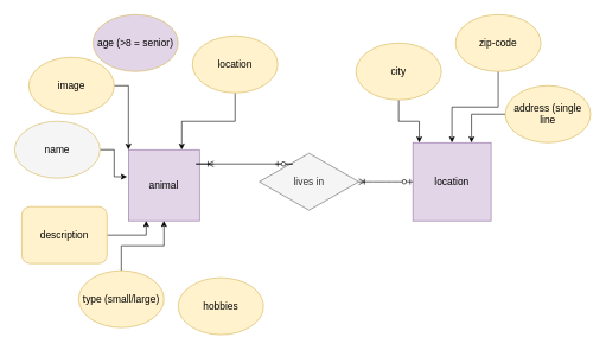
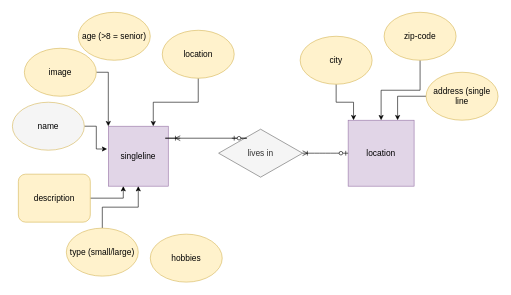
  <mxCell id="0" />
  <mxCell id="1" parent="0" />
  <mxCell id="2" value="location" style="whiteSpace=wrap;html=1;aspect=fixed;fontSize=14;fillColor=#e1d5e7;strokeColor=#9673a6;" parent="1" vertex="1"><mxGeometry x="580" y="200" width="110" height="110" as="geometry" /></mxCell>
- <mxCell id="3" value="animal" style="whiteSpace=wrap;html=1;aspect=fixed;fontSize=14;fillColor=#e1d5e7;strokeColor=#9673a6;" parent="1" vertex="1"><mxGeometry x="180" y="210" width="100" height="100" as="geometry" /></mxCell>
+ <mxCell id="3" value="singleline" style="whiteSpace=wrap;html=1;aspect=fixed;fontSize=14;fillColor=#e1d5e7;strokeColor=#9673a6;" parent="1" vertex="1"><mxGeometry x="180" y="210" width="100" height="100" as="geometry" /></mxCell>
  <mxCell id="4" value="lives in" style="rhombus;whiteSpace=wrap;html=1;fontSize=14;fillColor=#f5f5f5;strokeColor=#666666;fontColor=#333333;" parent="1" vertex="1"><mxGeometry x="364" y="215" width="140" height="80" as="geometry" /></mxCell>
  <mxCell id="5" style="edgeStyle=orthogonalEdgeStyle;rounded=0;orthogonalLoop=1;jettySize=auto;html=1;exitX=0;exitY=0.5;exitDx=0;exitDy=0;entryX=0.75;entryY=0;entryDx=0;entryDy=0;fontSize=14;" edge="1" parent="1" source="6" target="2"><mxGeometry relative="1" as="geometry" /></mxCell>
  <mxCell id="6" value="address (single&lt;br style=&quot;font-size: 14px;&quot;&gt;line" style="ellipse;whiteSpace=wrap;html=1;fontSize=14;fillColor=#fff2cc;strokeColor=#d6b656;" parent="1" vertex="1"><mxGeometry x="710" y="120" width="120" height="80" as="geometry" /></mxCell>
  <mxCell id="7" style="edgeStyle=orthogonalEdgeStyle;rounded=0;orthogonalLoop=1;jettySize=auto;html=1;fontSize=14;" edge="1" parent="1" source="8" target="2"><mxGeometry relative="1" as="geometry" /></mxCell>
  <mxCell id="8" value="zip-code" style="ellipse;whiteSpace=wrap;html=1;fontSize=14;fillColor=#fff2cc;strokeColor=#d6b656;" parent="1" vertex="1"><mxGeometry x="640" y="20" width="120" height="80" as="geometry" /></mxCell>
  <mxCell id="9" style="edgeStyle=orthogonalEdgeStyle;rounded=0;orthogonalLoop=1;jettySize=auto;html=1;entryX=0.082;entryY=0;entryDx=0;entryDy=0;entryPerimeter=0;fontSize=14;" edge="1" parent="1" source="10" target="2"><mxGeometry relative="1" as="geometry" /></mxCell>
  <mxCell id="10" value="city" style="ellipse;whiteSpace=wrap;html=1;fontSize=14;fillColor=#fff2cc;strokeColor=#d6b656;" parent="1" vertex="1"><mxGeometry x="500" y="60" width="120" height="80" as="geometry" /></mxCell>
  <mxCell id="11" style="edgeStyle=orthogonalEdgeStyle;rounded=0;orthogonalLoop=1;jettySize=auto;html=1;entryX=0;entryY=0;entryDx=0;entryDy=0;fontSize=14;" edge="1" parent="1" source="12" target="3"><mxGeometry relative="1" as="geometry" /></mxCell>
  <mxCell id="12" value="image" style="ellipse;whiteSpace=wrap;html=1;fontSize=14;fillColor=#fff2cc;strokeColor=#d6b656;" vertex="1" parent="1"><mxGeometry x="40" y="80" width="120" height="80" as="geometry" /></mxCell>
  <mxCell id="13" style="edgeStyle=orthogonalEdgeStyle;rounded=0;orthogonalLoop=1;jettySize=auto;html=1;entryX=-0.02;entryY=0.38;entryDx=0;entryDy=0;entryPerimeter=0;fontSize=14;" edge="1" parent="1" source="14" target="3"><mxGeometry relative="1" as="geometry" /></mxCell>
  <mxCell id="14" value="name" style="ellipse;whiteSpace=wrap;html=1;fontSize=14;fillColor=#f5f5f5;strokeColor=#d6b656;" vertex="1" parent="1"><mxGeometry y="170" width="120" height="80" as="geometry" x="20" /></mxCell>
  <mxCell id="15" style="edgeStyle=orthogonalEdgeStyle;rounded=0;orthogonalLoop=1;jettySize=auto;html=1;entryX=0.25;entryY=1;entryDx=0;entryDy=0;fontSize=14;" edge="1" parent="1" source="16" target="3"><mxGeometry relative="1" as="geometry" /></mxCell>
  <mxCell id="16" value="description" style="whiteSpace=wrap;html=1;fontSize=14;fillColor=#fff2cc;strokeColor=#d6b656;rounded=1;" vertex="1" parent="1"><mxGeometry x="30" y="290" width="120" height="80" as="geometry" /></mxCell>
- <mxCell id="17" value="age (&amp;gt;8 = senior)" style="ellipse;whiteSpace=wrap;html=1;fontSize=14;fillColor=#e1d5e7;strokeColor=#d6b656;" vertex="1" parent="1"><mxGeometry x="130" y="20" width="120" height="80" as="geometry" /></mxCell>
+ <mxCell id="17" value="age (&amp;gt;8 = senior)" style="ellipse;whiteSpace=wrap;html=1;fontSize=14;fillColor=#fff2cc;strokeColor=#d6b656;" vertex="1" parent="1"><mxGeometry x="130" y="20" width="120" height="80" as="geometry" /></mxCell>
  <mxCell id="18" style="edgeStyle=orthogonalEdgeStyle;rounded=0;orthogonalLoop=1;jettySize=auto;html=1;entryX=0.5;entryY=1;entryDx=0;entryDy=0;fontSize=14;" edge="1" parent="1" source="19" target="3"><mxGeometry relative="1" as="geometry" /></mxCell>
  <mxCell id="19" value="type (small/large)" style="ellipse;whiteSpace=wrap;html=1;fontSize=14;fillColor=#fff2cc;strokeColor=#d6b656;" vertex="1" parent="1"><mxGeometry x="110" y="380" width="120" height="80" as="geometry" /></mxCell>
  <mxCell id="20" style="edgeStyle=orthogonalEdgeStyle;rounded=0;orthogonalLoop=1;jettySize=auto;html=1;entryX=0.75;entryY=0;entryDx=0;entryDy=0;fontSize=14;" edge="1" parent="1" source="21" target="3"><mxGeometry relative="1" as="geometry" /></mxCell>
  <mxCell id="21" value="location" style="ellipse;whiteSpace=wrap;html=1;fontSize=14;fillColor=#fff2cc;strokeColor=#d6b656;" vertex="1" parent="1"><mxGeometry x="270" y="50" width="120" height="80" as="geometry" /></mxCell>
  <mxCell id="22" value="hobbies" style="ellipse;whiteSpace=wrap;html=1;fontSize=14;fillColor=#fff2cc;strokeColor=#d6b656;" vertex="1" parent="1"><mxGeometry x="250" y="390" width="120" height="80" as="geometry" /></mxCell>
  <mxCell id="23" value="" style="edgeStyle=entityRelationEdgeStyle;fontSize=14;html=1;endArrow=ERoneToMany;startArrow=ERzeroToOne;" edge="1" parent="1" source="2" target="4"><mxGeometry width="100" height="100" relative="1" as="geometry"><mxPoint x="540" y="400" as="sourcePoint" /><mxPoint x="550" y="270" as="targetPoint" /></mxGeometry></mxCell>
  <mxCell id="24" value="" style="edgeStyle=entityRelationEdgeStyle;fontSize=14;html=1;endArrow=ERoneToMany;startArrow=ERzeroToOne;" edge="1" parent="1"><mxGeometry width="100" height="100" relative="1" as="geometry"><mxPoint x="386" y="230" as="sourcePoint" /><mxPoint x="300" y="230" as="targetPoint" /></mxGeometry></mxCell>
